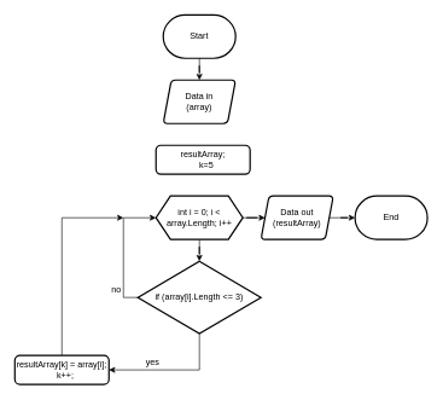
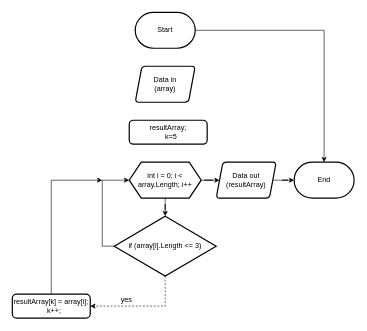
  <mxCell id="0" />
  <mxCell id="1" parent="0" />
- <mxCell id="2" value="" style="edgeStyle=orthogonalEdgeStyle;rounded=0;orthogonalLoop=1;jettySize=auto;html=1;" edge="1" parent="1" source="3" target="4"><mxGeometry relative="1" as="geometry" /></mxCell>
+ <mxCell id="2" value="" style="edgeStyle=orthogonalEdgeStyle;rounded=0;orthogonalLoop=1;jettySize=auto;html=1;" edge="1" parent="1" source="3" target="10"><mxGeometry relative="1" as="geometry" /></mxCell>
  <mxCell id="3" value="Start" style="strokeWidth=2;html=1;shape=mxgraph.flowchart.terminator;whiteSpace=wrap;" vertex="1" parent="1"><mxGeometry x="225" y="20" width="100" height="60" as="geometry" /></mxCell>
  <mxCell id="4" value="Data in&lt;br&gt;(array)" style="shape=parallelogram;html=1;strokeWidth=2;perimeter=parallelogramPerimeter;whiteSpace=wrap;rounded=1;arcSize=12;size=0.112;" vertex="1" parent="1"><mxGeometry x="225" y="110" width="100" height="60" as="geometry" /></mxCell>
  <mxCell id="5" value="" style="edgeStyle=orthogonalEdgeStyle;rounded=0;orthogonalLoop=1;jettySize=auto;html=1;" edge="1" parent="1" source="7" target="9"><mxGeometry relative="1" as="geometry" /></mxCell>
  <mxCell id="6" value="" style="edgeStyle=orthogonalEdgeStyle;rounded=0;orthogonalLoop=1;jettySize=auto;html=1;" edge="1" parent="1" source="7" target="13"><mxGeometry relative="1" as="geometry" /></mxCell>
  <mxCell id="7" value="int i = 0; i &amp;lt; array.Length; i++" style="shape=hexagon;perimeter=hexagonPerimeter2;whiteSpace=wrap;html=1;fixedSize=1;strokeWidth=2;" vertex="1" parent="1"><mxGeometry x="215" y="270" width="120" height="60" as="geometry" /></mxCell>
  <mxCell id="8" value="" style="edgeStyle=orthogonalEdgeStyle;rounded=0;orthogonalLoop=1;jettySize=auto;html=1;" edge="1" parent="1" source="9" target="10"><mxGeometry relative="1" as="geometry" /></mxCell>
  <mxCell id="9" value="Data out&lt;br&gt;(resultArray)" style="shape=parallelogram;html=1;strokeWidth=2;perimeter=parallelogramPerimeter;whiteSpace=wrap;rounded=1;arcSize=12;size=0.112;" vertex="1" parent="1"><mxGeometry x="360" y="270" width="100" height="60" as="geometry" /></mxCell>
  <mxCell id="10" value="End" style="strokeWidth=2;html=1;shape=mxgraph.flowchart.terminator;whiteSpace=wrap;" vertex="1" parent="1"><mxGeometry x="490" y="270" width="100" height="60" as="geometry" /></mxCell>
- <mxCell id="11" style="edgeStyle=orthogonalEdgeStyle;rounded=0;orthogonalLoop=1;jettySize=auto;html=1;exitX=0.5;exitY=1;exitDx=0;exitDy=0;entryX=1;entryY=0.5;entryDx=0;entryDy=0;" edge="1" parent="1" source="13" target="15"><mxGeometry relative="1" as="geometry" /></mxCell>
+ <mxCell id="11" style="edgeStyle=orthogonalEdgeStyle;rounded=0;orthogonalLoop=1;jettySize=auto;html=1;exitX=0.5;exitY=1;exitDx=0;exitDy=0;entryX=1;entryY=0.5;entryDx=0;entryDy=0;dashed=1;" edge="1" parent="1" source="13" target="15"><mxGeometry relative="1" as="geometry" /></mxCell>
  <mxCell id="12" style="edgeStyle=orthogonalEdgeStyle;rounded=0;orthogonalLoop=1;jettySize=auto;html=1;exitX=0;exitY=0.5;exitDx=0;exitDy=0;entryX=0;entryY=0.5;entryDx=0;entryDy=0;" edge="1" parent="1" source="13" target="7"><mxGeometry relative="1" as="geometry" /></mxCell>
  <mxCell id="13" value="&lt;div&gt;&lt;span&gt;&lt;br&gt;&lt;/span&gt;&lt;/div&gt;&lt;div&gt;&lt;span&gt;if (array[i].Length &amp;lt;= 3)&lt;/span&gt;&lt;br&gt;&lt;/div&gt;&lt;div&gt;&lt;br&gt;&lt;/div&gt;" style="rhombus;whiteSpace=wrap;html=1;strokeWidth=2;" vertex="1" parent="1"><mxGeometry x="190" y="360" width="170" height="100" as="geometry" /></mxCell>
  <mxCell id="14" style="edgeStyle=orthogonalEdgeStyle;rounded=0;orthogonalLoop=1;jettySize=auto;html=1;exitX=0.5;exitY=0;exitDx=0;exitDy=0;" edge="1" parent="1" source="15"><mxGeometry relative="1" as="geometry"><mxPoint x="170" y="300" as="targetPoint" /><Array as="points"><mxPoint x="85" y="300" /></Array></mxGeometry></mxCell>
  <mxCell id="15" value="&lt;div&gt;&lt;br&gt;&lt;/div&gt;&lt;div&gt;resultArray[k] = array[i];&lt;/div&gt;&lt;div&gt;&amp;nbsp; &amp;nbsp;k++;&lt;/div&gt;&lt;div&gt;&lt;br&gt;&lt;/div&gt;" style="rounded=1;whiteSpace=wrap;html=1;absoluteArcSize=1;arcSize=14;strokeWidth=2;" vertex="1" parent="1"><mxGeometry x="20" y="490" width="130" height="40" as="geometry" /></mxCell>
  <mxCell id="16" value="yes" style="text;html=1;align=center;verticalAlign=middle;resizable=0;points=[];autosize=1;" vertex="1" parent="1"><mxGeometry x="195" y="490" width="30" height="20" as="geometry" /></mxCell>
- <mxCell id="17" value="no" style="text;html=1;align=center;verticalAlign=middle;resizable=0;points=[];autosize=1;" vertex="1" parent="1"><mxGeometry x="145" y="390" width="30" height="20" as="geometry" /></mxCell>
  <mxCell id="18" value="&lt;div&gt;&lt;br&gt;&lt;/div&gt;&lt;div&gt;resultArray;&lt;/div&gt;&lt;div&gt;&amp;nbsp; &amp;nbsp;k=5&lt;/div&gt;&lt;div&gt;&lt;br&gt;&lt;/div&gt;" style="rounded=1;whiteSpace=wrap;html=1;absoluteArcSize=1;arcSize=14;strokeWidth=2;" vertex="1" parent="1"><mxGeometry x="215" y="200" width="130" height="40" as="geometry" /></mxCell>
